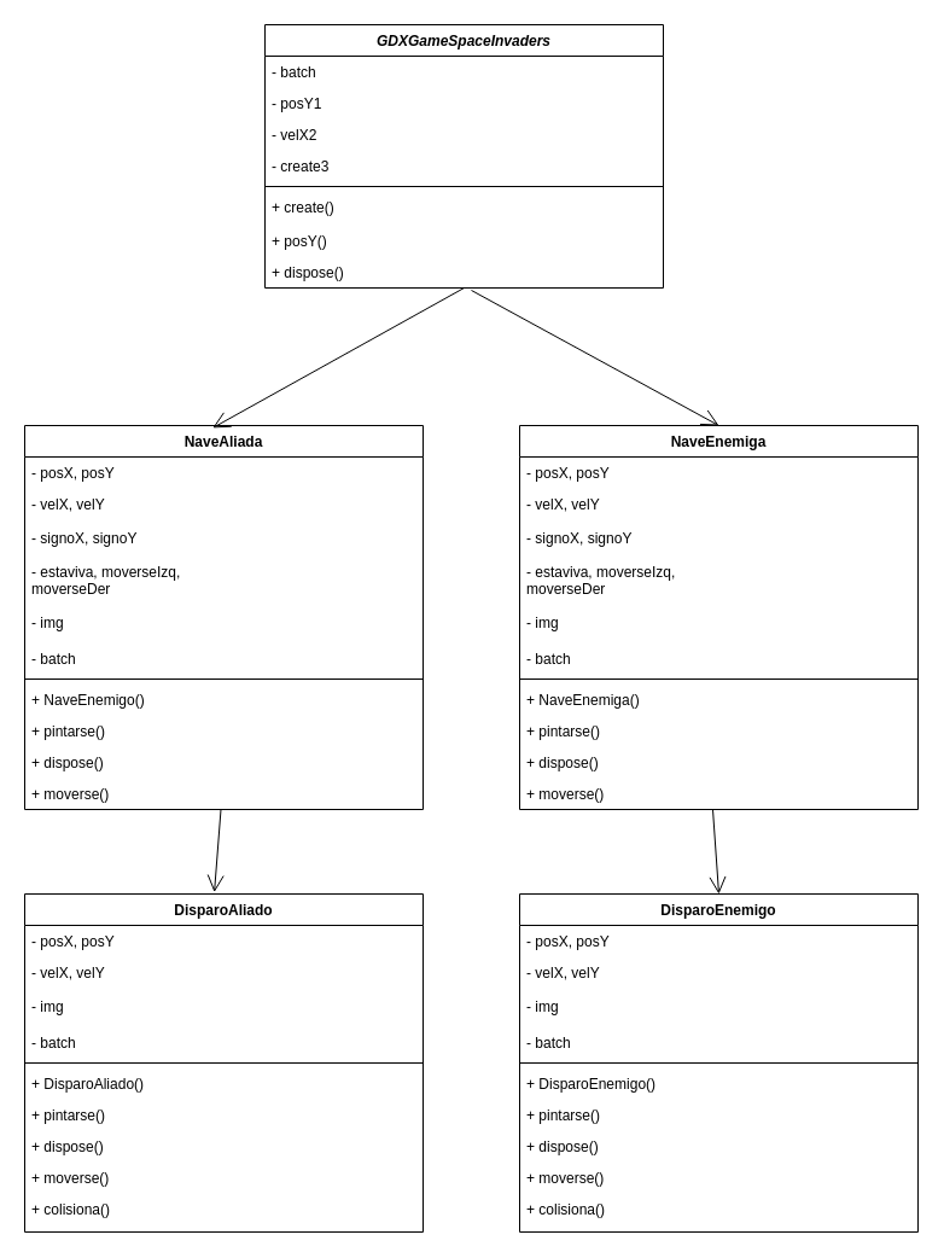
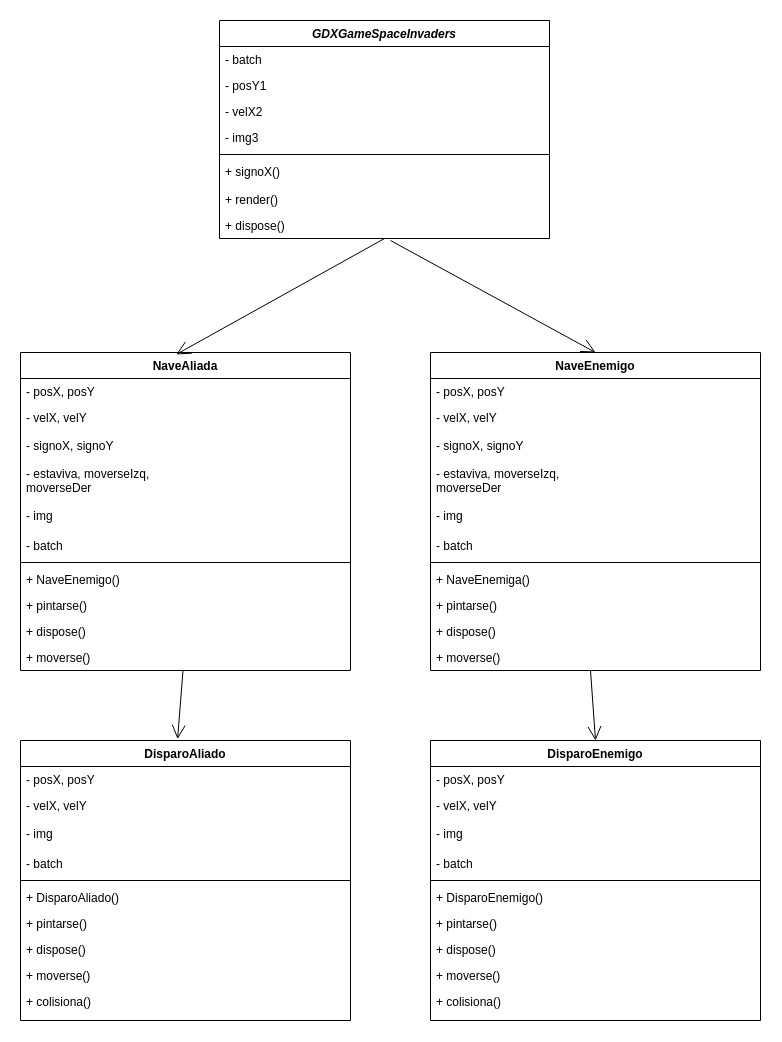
  <mxCell id="0" />
  <mxCell id="1" parent="0" />
  <mxCell id="2" value="GDXGameSpaceInvaders" style="swimlane;fontStyle=3;align=center;verticalAlign=top;childLayout=stackLayout;horizontal=1;startSize=26;horizontalStack=0;resizeParent=1;resizeLast=0;collapsible=1;marginBottom=0;rounded=0;shadow=0;strokeWidth=1;" parent="1" vertex="1"><mxGeometry x="219" y="20" width="330" height="218" as="geometry"><mxRectangle x="230" y="140" width="160" height="26" as="alternateBounds" /></mxGeometry></mxCell>
  <mxCell id="3" value="- batch" style="text;align=left;verticalAlign=top;spacingLeft=4;spacingRight=4;overflow=hidden;rotatable=0;points=[[0,0.5],[1,0.5]];portConstraint=eastwest;" parent="2" vertex="1"><mxGeometry y="26" width="330" height="26" as="geometry" /></mxCell>
  <mxCell id="4" value="- posY1" style="text;align=left;verticalAlign=top;spacingLeft=4;spacingRight=4;overflow=hidden;rotatable=0;points=[[0,0.5],[1,0.5]];portConstraint=eastwest;rounded=0;shadow=0;html=0;" parent="2" vertex="1"><mxGeometry y="52" width="330" height="26" as="geometry" /></mxCell>
  <mxCell id="5" value="- velX2" style="text;align=left;verticalAlign=top;spacingLeft=4;spacingRight=4;overflow=hidden;rotatable=0;points=[[0,0.5],[1,0.5]];portConstraint=eastwest;rounded=0;shadow=0;html=0;" parent="2" vertex="1"><mxGeometry y="78" width="330" height="26" as="geometry" /></mxCell>
- <mxCell id="6" value="- create3" style="text;align=left;verticalAlign=top;spacingLeft=4;spacingRight=4;overflow=hidden;rotatable=0;points=[[0,0.5],[1,0.5]];portConstraint=eastwest;rounded=0;shadow=0;html=0;" vertex="1" parent="2"><mxGeometry y="104" width="330" height="26" as="geometry" /></mxCell>
+ <mxCell id="6" value="- img3" style="text;align=left;verticalAlign=top;spacingLeft=4;spacingRight=4;overflow=hidden;rotatable=0;points=[[0,0.5],[1,0.5]];portConstraint=eastwest;rounded=0;shadow=0;html=0;" vertex="1" parent="2"><mxGeometry y="104" width="330" height="26" as="geometry" /></mxCell>
  <mxCell id="7" value="" style="line;html=1;strokeWidth=1;align=left;verticalAlign=middle;spacingTop=-1;spacingLeft=3;spacingRight=3;rotatable=0;labelPosition=right;points=[];portConstraint=eastwest;" parent="2" vertex="1"><mxGeometry y="130" width="330" height="8" as="geometry" /></mxCell>
- <mxCell id="8" value="+ create()" style="text;align=left;verticalAlign=top;spacingLeft=4;spacingRight=4;overflow=hidden;rotatable=0;points=[[0,0.5],[1,0.5]];portConstraint=eastwest;" parent="2" vertex="1"><mxGeometry y="138" width="330" height="28" as="geometry" /></mxCell>
- <mxCell id="9" value="+ posY()" style="text;align=left;verticalAlign=top;spacingLeft=4;spacingRight=4;overflow=hidden;rotatable=0;points=[[0,0.5],[1,0.5]];portConstraint=eastwest;rounded=0;shadow=0;html=0;" vertex="1" parent="2"><mxGeometry y="166" width="330" height="26" as="geometry" /></mxCell>
+ <mxCell id="8" value="+ signoX()" style="text;align=left;verticalAlign=top;spacingLeft=4;spacingRight=4;overflow=hidden;rotatable=0;points=[[0,0.5],[1,0.5]];portConstraint=eastwest;" parent="2" vertex="1"><mxGeometry y="138" width="330" height="28" as="geometry" /></mxCell>
+ <mxCell id="9" value="+ render()" style="text;align=left;verticalAlign=top;spacingLeft=4;spacingRight=4;overflow=hidden;rotatable=0;points=[[0,0.5],[1,0.5]];portConstraint=eastwest;rounded=0;shadow=0;html=0;" vertex="1" parent="2"><mxGeometry y="166" width="330" height="26" as="geometry" /></mxCell>
  <mxCell id="10" value="+ dispose()" style="text;align=left;verticalAlign=top;spacingLeft=4;spacingRight=4;overflow=hidden;rotatable=0;points=[[0,0.5],[1,0.5]];portConstraint=eastwest;rounded=0;shadow=0;html=0;" vertex="1" parent="2"><mxGeometry y="192" width="330" height="26" as="geometry" /></mxCell>
  <mxCell id="11" value="NaveAliada" style="swimlane;fontStyle=1;align=center;verticalAlign=top;childLayout=stackLayout;horizontal=1;startSize=26;horizontalStack=0;resizeParent=1;resizeLast=0;collapsible=1;marginBottom=0;rounded=0;shadow=0;strokeWidth=1;" parent="1" vertex="1"><mxGeometry x="20" y="352" width="330" height="318" as="geometry"><mxRectangle x="130" y="380" width="160" height="26" as="alternateBounds" /></mxGeometry></mxCell>
  <mxCell id="12" value="- posX, posY" style="text;align=left;verticalAlign=top;spacingLeft=4;spacingRight=4;overflow=hidden;rotatable=0;points=[[0,0.5],[1,0.5]];portConstraint=eastwest;" parent="11" vertex="1"><mxGeometry y="26" width="330" height="26" as="geometry" /></mxCell>
  <mxCell id="13" value="- velX, velY" style="text;align=left;verticalAlign=top;spacingLeft=4;spacingRight=4;overflow=hidden;rotatable=0;points=[[0,0.5],[1,0.5]];portConstraint=eastwest;rounded=0;shadow=0;html=0;" vertex="1" parent="11"><mxGeometry y="52" width="330" height="28" as="geometry" /></mxCell>
  <mxCell id="14" value="- signoX, signoY" style="text;align=left;verticalAlign=top;spacingLeft=4;spacingRight=4;overflow=hidden;rotatable=0;points=[[0,0.5],[1,0.5]];portConstraint=eastwest;rounded=0;shadow=0;html=0;" parent="11" vertex="1"><mxGeometry y="80" width="330" height="28" as="geometry" /></mxCell>
  <mxCell id="15" value="- estaviva, moverseIzq, &#10;moverseDer" style="text;align=left;verticalAlign=top;spacingLeft=4;spacingRight=4;overflow=hidden;rotatable=0;points=[[0,0.5],[1,0.5]];portConstraint=eastwest;rounded=0;shadow=0;html=0;" vertex="1" parent="11"><mxGeometry y="108" width="330" height="42" as="geometry" /></mxCell>
  <mxCell id="16" value="- img" style="text;align=left;verticalAlign=top;spacingLeft=4;spacingRight=4;overflow=hidden;rotatable=0;points=[[0,0.5],[1,0.5]];portConstraint=eastwest;rounded=0;shadow=0;html=0;" vertex="1" parent="11"><mxGeometry y="150" width="330" height="30" as="geometry" /></mxCell>
  <mxCell id="17" value="- batch" style="text;align=left;verticalAlign=top;spacingLeft=4;spacingRight=4;overflow=hidden;rotatable=0;points=[[0,0.5],[1,0.5]];portConstraint=eastwest;" vertex="1" parent="11"><mxGeometry y="180" width="330" height="26" as="geometry" /></mxCell>
  <mxCell id="18" value="" style="line;html=1;strokeWidth=1;align=left;verticalAlign=middle;spacingTop=-1;spacingLeft=3;spacingRight=3;rotatable=0;labelPosition=right;points=[];portConstraint=eastwest;" parent="11" vertex="1"><mxGeometry y="206" width="330" height="8" as="geometry" /></mxCell>
  <mxCell id="19" value="+ NaveEnemigo()" style="text;align=left;verticalAlign=top;spacingLeft=4;spacingRight=4;overflow=hidden;rotatable=0;points=[[0,0.5],[1,0.5]];portConstraint=eastwest;fontStyle=0" vertex="1" parent="11"><mxGeometry y="214" width="330" height="26" as="geometry" /></mxCell>
  <mxCell id="20" value="+ pintarse()" style="text;align=left;verticalAlign=top;spacingLeft=4;spacingRight=4;overflow=hidden;rotatable=0;points=[[0,0.5],[1,0.5]];portConstraint=eastwest;fontStyle=0" parent="11" vertex="1"><mxGeometry y="240" width="330" height="26" as="geometry" /></mxCell>
  <mxCell id="21" value="+ dispose()" style="text;align=left;verticalAlign=top;spacingLeft=4;spacingRight=4;overflow=hidden;rotatable=0;points=[[0,0.5],[1,0.5]];portConstraint=eastwest;" parent="11" vertex="1"><mxGeometry y="266" width="330" height="26" as="geometry" /></mxCell>
  <mxCell id="22" value="+ moverse()" style="text;align=left;verticalAlign=top;spacingLeft=4;spacingRight=4;overflow=hidden;rotatable=0;points=[[0,0.5],[1,0.5]];portConstraint=eastwest;" vertex="1" parent="11"><mxGeometry y="292" width="330" height="26" as="geometry" /></mxCell>
- <mxCell id="23" value="NaveEnemiga" style="swimlane;fontStyle=1;align=center;verticalAlign=top;childLayout=stackLayout;horizontal=1;startSize=26;horizontalStack=0;resizeParent=1;resizeLast=0;collapsible=1;marginBottom=0;rounded=0;shadow=0;strokeWidth=1;" vertex="1" parent="1"><mxGeometry x="430" y="352" width="330" height="318" as="geometry"><mxRectangle x="130" y="380" width="160" height="26" as="alternateBounds" /></mxGeometry></mxCell>
+ <mxCell id="23" value="NaveEnemigo" style="swimlane;fontStyle=1;align=center;verticalAlign=top;childLayout=stackLayout;horizontal=1;startSize=26;horizontalStack=0;resizeParent=1;resizeLast=0;collapsible=1;marginBottom=0;rounded=0;shadow=0;strokeWidth=1;" vertex="1" parent="1"><mxGeometry x="430" y="352" width="330" height="318" as="geometry"><mxRectangle x="130" y="380" width="160" height="26" as="alternateBounds" /></mxGeometry></mxCell>
  <mxCell id="24" value="- posX, posY" style="text;align=left;verticalAlign=top;spacingLeft=4;spacingRight=4;overflow=hidden;rotatable=0;points=[[0,0.5],[1,0.5]];portConstraint=eastwest;" vertex="1" parent="23"><mxGeometry y="26" width="330" height="26" as="geometry" /></mxCell>
  <mxCell id="25" value="- velX, velY" style="text;align=left;verticalAlign=top;spacingLeft=4;spacingRight=4;overflow=hidden;rotatable=0;points=[[0,0.5],[1,0.5]];portConstraint=eastwest;rounded=0;shadow=0;html=0;" vertex="1" parent="23"><mxGeometry y="52" width="330" height="28" as="geometry" /></mxCell>
  <mxCell id="26" value="- signoX, signoY" style="text;align=left;verticalAlign=top;spacingLeft=4;spacingRight=4;overflow=hidden;rotatable=0;points=[[0,0.5],[1,0.5]];portConstraint=eastwest;rounded=0;shadow=0;html=0;" vertex="1" parent="23"><mxGeometry y="80" width="330" height="28" as="geometry" /></mxCell>
  <mxCell id="27" value="- estaviva, moverseIzq, &#10;moverseDer" style="text;align=left;verticalAlign=top;spacingLeft=4;spacingRight=4;overflow=hidden;rotatable=0;points=[[0,0.5],[1,0.5]];portConstraint=eastwest;rounded=0;shadow=0;html=0;" vertex="1" parent="23"><mxGeometry y="108" width="330" height="42" as="geometry" /></mxCell>
  <mxCell id="28" value="- img" style="text;align=left;verticalAlign=top;spacingLeft=4;spacingRight=4;overflow=hidden;rotatable=0;points=[[0,0.5],[1,0.5]];portConstraint=eastwest;rounded=0;shadow=0;html=0;" vertex="1" parent="23"><mxGeometry y="150" width="330" height="30" as="geometry" /></mxCell>
  <mxCell id="29" value="- batch" style="text;align=left;verticalAlign=top;spacingLeft=4;spacingRight=4;overflow=hidden;rotatable=0;points=[[0,0.5],[1,0.5]];portConstraint=eastwest;" vertex="1" parent="23"><mxGeometry y="180" width="330" height="26" as="geometry" /></mxCell>
  <mxCell id="30" value="" style="line;html=1;strokeWidth=1;align=left;verticalAlign=middle;spacingTop=-1;spacingLeft=3;spacingRight=3;rotatable=0;labelPosition=right;points=[];portConstraint=eastwest;" vertex="1" parent="23"><mxGeometry y="206" width="330" height="8" as="geometry" /></mxCell>
  <mxCell id="31" value="+ NaveEnemiga()" style="text;align=left;verticalAlign=top;spacingLeft=4;spacingRight=4;overflow=hidden;rotatable=0;points=[[0,0.5],[1,0.5]];portConstraint=eastwest;fontStyle=0" vertex="1" parent="23"><mxGeometry y="214" width="330" height="26" as="geometry" /></mxCell>
  <mxCell id="32" value="+ pintarse()" style="text;align=left;verticalAlign=top;spacingLeft=4;spacingRight=4;overflow=hidden;rotatable=0;points=[[0,0.5],[1,0.5]];portConstraint=eastwest;fontStyle=0" vertex="1" parent="23"><mxGeometry y="240" width="330" height="26" as="geometry" /></mxCell>
  <mxCell id="33" value="+ dispose()" style="text;align=left;verticalAlign=top;spacingLeft=4;spacingRight=4;overflow=hidden;rotatable=0;points=[[0,0.5],[1,0.5]];portConstraint=eastwest;" vertex="1" parent="23"><mxGeometry y="266" width="330" height="26" as="geometry" /></mxCell>
  <mxCell id="34" value="+ moverse()" style="text;align=left;verticalAlign=top;spacingLeft=4;spacingRight=4;overflow=hidden;rotatable=0;points=[[0,0.5],[1,0.5]];portConstraint=eastwest;" vertex="1" parent="23"><mxGeometry y="292" width="330" height="26" as="geometry" /></mxCell>
  <mxCell id="35" value="DisparoAliado" style="swimlane;fontStyle=1;align=center;verticalAlign=top;childLayout=stackLayout;horizontal=1;startSize=26;horizontalStack=0;resizeParent=1;resizeLast=0;collapsible=1;marginBottom=0;rounded=0;shadow=0;strokeWidth=1;" vertex="1" parent="1"><mxGeometry x="20" y="740" width="330" height="280" as="geometry"><mxRectangle x="130" y="380" width="160" height="26" as="alternateBounds" /></mxGeometry></mxCell>
  <mxCell id="36" value="- posX, posY" style="text;align=left;verticalAlign=top;spacingLeft=4;spacingRight=4;overflow=hidden;rotatable=0;points=[[0,0.5],[1,0.5]];portConstraint=eastwest;" vertex="1" parent="35"><mxGeometry y="26" width="330" height="26" as="geometry" /></mxCell>
  <mxCell id="37" value="- velX, velY" style="text;align=left;verticalAlign=top;spacingLeft=4;spacingRight=4;overflow=hidden;rotatable=0;points=[[0,0.5],[1,0.5]];portConstraint=eastwest;rounded=0;shadow=0;html=0;" vertex="1" parent="35"><mxGeometry y="52" width="330" height="28" as="geometry" /></mxCell>
  <mxCell id="38" value="- img" style="text;align=left;verticalAlign=top;spacingLeft=4;spacingRight=4;overflow=hidden;rotatable=0;points=[[0,0.5],[1,0.5]];portConstraint=eastwest;rounded=0;shadow=0;html=0;" vertex="1" parent="35"><mxGeometry y="80" width="330" height="30" as="geometry" /></mxCell>
  <mxCell id="39" value="- batch" style="text;align=left;verticalAlign=top;spacingLeft=4;spacingRight=4;overflow=hidden;rotatable=0;points=[[0,0.5],[1,0.5]];portConstraint=eastwest;" vertex="1" parent="35"><mxGeometry y="110" width="330" height="26" as="geometry" /></mxCell>
  <mxCell id="40" value="" style="line;html=1;strokeWidth=1;align=left;verticalAlign=middle;spacingTop=-1;spacingLeft=3;spacingRight=3;rotatable=0;labelPosition=right;points=[];portConstraint=eastwest;" vertex="1" parent="35"><mxGeometry y="136" width="330" height="8" as="geometry" /></mxCell>
  <mxCell id="41" value="+ DisparoAliado()" style="text;align=left;verticalAlign=top;spacingLeft=4;spacingRight=4;overflow=hidden;rotatable=0;points=[[0,0.5],[1,0.5]];portConstraint=eastwest;fontStyle=0" vertex="1" parent="35"><mxGeometry y="144" width="330" height="26" as="geometry" /></mxCell>
  <mxCell id="42" value="+ pintarse()" style="text;align=left;verticalAlign=top;spacingLeft=4;spacingRight=4;overflow=hidden;rotatable=0;points=[[0,0.5],[1,0.5]];portConstraint=eastwest;fontStyle=0" vertex="1" parent="35"><mxGeometry y="170" width="330" height="26" as="geometry" /></mxCell>
  <mxCell id="43" value="+ dispose()" style="text;align=left;verticalAlign=top;spacingLeft=4;spacingRight=4;overflow=hidden;rotatable=0;points=[[0,0.5],[1,0.5]];portConstraint=eastwest;" vertex="1" parent="35"><mxGeometry y="196" width="330" height="26" as="geometry" /></mxCell>
  <mxCell id="44" value="+ moverse()" style="text;align=left;verticalAlign=top;spacingLeft=4;spacingRight=4;overflow=hidden;rotatable=0;points=[[0,0.5],[1,0.5]];portConstraint=eastwest;" vertex="1" parent="35"><mxGeometry y="222" width="330" height="26" as="geometry" /></mxCell>
  <mxCell id="45" value="+ colisiona()" style="text;align=left;verticalAlign=top;spacingLeft=4;spacingRight=4;overflow=hidden;rotatable=0;points=[[0,0.5],[1,0.5]];portConstraint=eastwest;" vertex="1" parent="35"><mxGeometry y="248" width="330" height="26" as="geometry" /></mxCell>
  <mxCell id="46" value="DisparoEnemigo" style="swimlane;fontStyle=1;align=center;verticalAlign=top;childLayout=stackLayout;horizontal=1;startSize=26;horizontalStack=0;resizeParent=1;resizeLast=0;collapsible=1;marginBottom=0;rounded=0;shadow=0;strokeWidth=1;" vertex="1" parent="1"><mxGeometry x="430" y="740" width="330" height="280" as="geometry"><mxRectangle x="130" y="380" width="160" height="26" as="alternateBounds" /></mxGeometry></mxCell>
  <mxCell id="47" value="- posX, posY" style="text;align=left;verticalAlign=top;spacingLeft=4;spacingRight=4;overflow=hidden;rotatable=0;points=[[0,0.5],[1,0.5]];portConstraint=eastwest;" vertex="1" parent="46"><mxGeometry y="26" width="330" height="26" as="geometry" /></mxCell>
  <mxCell id="48" value="- velX, velY" style="text;align=left;verticalAlign=top;spacingLeft=4;spacingRight=4;overflow=hidden;rotatable=0;points=[[0,0.5],[1,0.5]];portConstraint=eastwest;rounded=0;shadow=0;html=0;" vertex="1" parent="46"><mxGeometry y="52" width="330" height="28" as="geometry" /></mxCell>
  <mxCell id="49" value="- img" style="text;align=left;verticalAlign=top;spacingLeft=4;spacingRight=4;overflow=hidden;rotatable=0;points=[[0,0.5],[1,0.5]];portConstraint=eastwest;rounded=0;shadow=0;html=0;" vertex="1" parent="46"><mxGeometry y="80" width="330" height="30" as="geometry" /></mxCell>
  <mxCell id="50" value="- batch" style="text;align=left;verticalAlign=top;spacingLeft=4;spacingRight=4;overflow=hidden;rotatable=0;points=[[0,0.5],[1,0.5]];portConstraint=eastwest;" vertex="1" parent="46"><mxGeometry y="110" width="330" height="26" as="geometry" /></mxCell>
  <mxCell id="51" value="" style="line;html=1;strokeWidth=1;align=left;verticalAlign=middle;spacingTop=-1;spacingLeft=3;spacingRight=3;rotatable=0;labelPosition=right;points=[];portConstraint=eastwest;" vertex="1" parent="46"><mxGeometry y="136" width="330" height="8" as="geometry" /></mxCell>
  <mxCell id="52" value="+ DisparoEnemigo()" style="text;align=left;verticalAlign=top;spacingLeft=4;spacingRight=4;overflow=hidden;rotatable=0;points=[[0,0.5],[1,0.5]];portConstraint=eastwest;fontStyle=0" vertex="1" parent="46"><mxGeometry y="144" width="330" height="26" as="geometry" /></mxCell>
  <mxCell id="53" value="+ pintarse()" style="text;align=left;verticalAlign=top;spacingLeft=4;spacingRight=4;overflow=hidden;rotatable=0;points=[[0,0.5],[1,0.5]];portConstraint=eastwest;fontStyle=0" vertex="1" parent="46"><mxGeometry y="170" width="330" height="26" as="geometry" /></mxCell>
  <mxCell id="54" value="+ dispose()" style="text;align=left;verticalAlign=top;spacingLeft=4;spacingRight=4;overflow=hidden;rotatable=0;points=[[0,0.5],[1,0.5]];portConstraint=eastwest;" vertex="1" parent="46"><mxGeometry y="196" width="330" height="26" as="geometry" /></mxCell>
  <mxCell id="55" value="+ moverse()" style="text;align=left;verticalAlign=top;spacingLeft=4;spacingRight=4;overflow=hidden;rotatable=0;points=[[0,0.5],[1,0.5]];portConstraint=eastwest;" vertex="1" parent="46"><mxGeometry y="222" width="330" height="26" as="geometry" /></mxCell>
  <mxCell id="56" value="+ colisiona()" style="text;align=left;verticalAlign=top;spacingLeft=4;spacingRight=4;overflow=hidden;rotatable=0;points=[[0,0.5],[1,0.5]];portConstraint=eastwest;" vertex="1" parent="46"><mxGeometry y="248" width="330" height="26" as="geometry" /></mxCell>
  <mxCell id="57" value="" style="endArrow=open;endFill=1;endSize=12;html=1;rounded=0;entryX=0.5;entryY=0;entryDx=0;entryDy=0;" edge="1" parent="1" target="23"><mxGeometry width="160" relative="1" as="geometry"><mxPoint x="390" y="240" as="sourcePoint" /><mxPoint x="580" y="350" as="targetPoint" /><Array as="points"><mxPoint x="390" y="240" /></Array></mxGeometry></mxCell>
  <mxCell id="58" value="" style="endArrow=open;endFill=1;endSize=12;html=1;rounded=0;entryX=0.472;entryY=0.006;entryDx=0;entryDy=0;entryPerimeter=0;" edge="1" parent="1" target="11"><mxGeometry width="160" relative="1" as="geometry"><mxPoint x="384" y="238" as="sourcePoint" /><mxPoint x="190" y="350" as="targetPoint" /><Array as="points"><mxPoint x="384" y="238" /></Array></mxGeometry></mxCell>
  <mxCell id="59" value="" style="endArrow=open;endFill=1;endSize=12;html=1;rounded=0;entryX=0.5;entryY=0;entryDx=0;entryDy=0;" edge="1" parent="1" target="46"><mxGeometry width="160" relative="1" as="geometry"><mxPoint x="590" y="670" as="sourcePoint" /><mxPoint x="780" y="780" as="targetPoint" /><Array as="points"><mxPoint x="590" y="670" /></Array></mxGeometry></mxCell>
  <mxCell id="60" value="" style="endArrow=open;endFill=1;endSize=12;html=1;rounded=0;entryX=0.476;entryY=-0.005;entryDx=0;entryDy=0;entryPerimeter=0;" edge="1" parent="1" target="35"><mxGeometry width="160" relative="1" as="geometry"><mxPoint x="182.5" y="670" as="sourcePoint" /><mxPoint x="187.5" y="740" as="targetPoint" /><Array as="points"><mxPoint x="182.5" y="670" /></Array></mxGeometry></mxCell>
